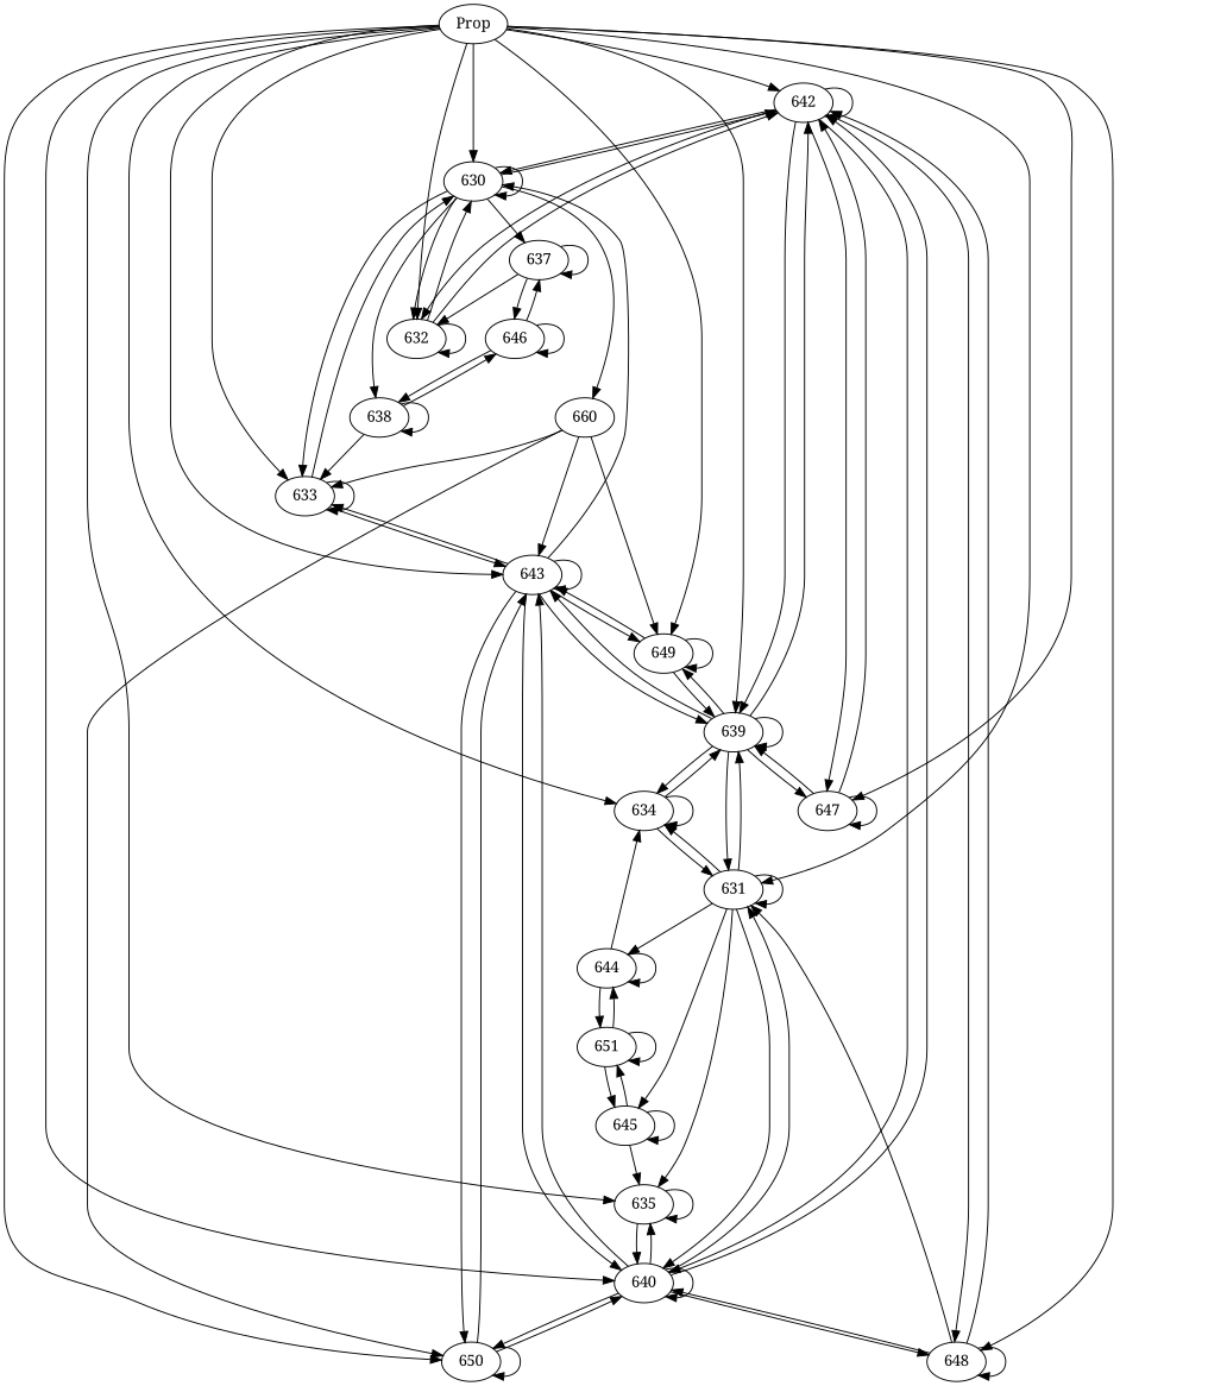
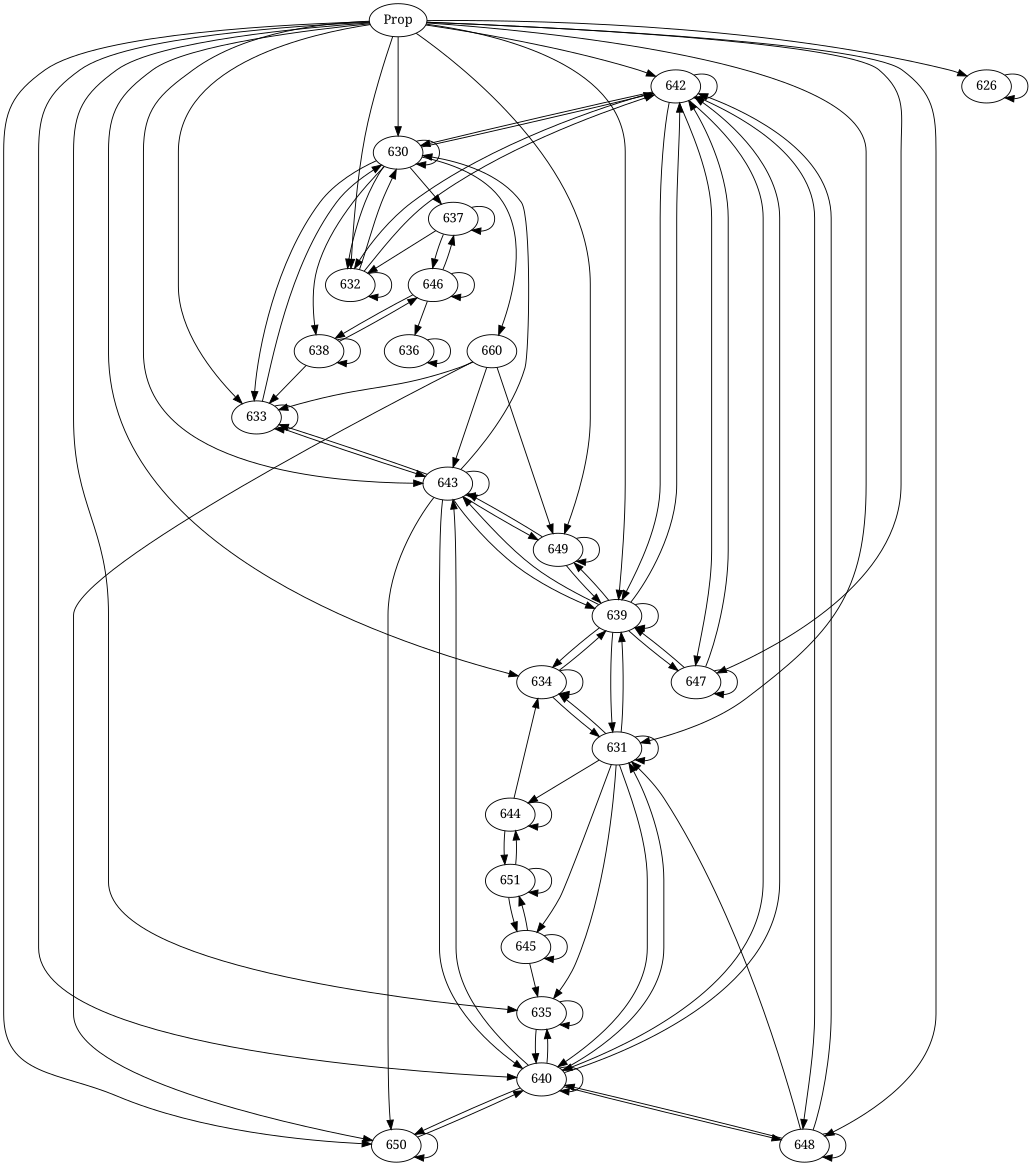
  digraph {
    fontname="Noto Serif"
    node [fontname="Noto Serif"]
    edge [fontname="Noto Serif"]
    Prop
    642
    649
    635
    650
    633
    631
    643
    630
    632
+   626
    634
    647
    639
    648
    640
    645
    644
    638
    660
    637
    651
    646
+   636
    Prop -> 642
    Prop -> 649
    Prop -> 635
    Prop -> 650
    Prop -> 633
    Prop -> 631
    Prop -> 643
    Prop -> 630
    Prop -> 632
+   Prop -> 626
    Prop -> 634
    Prop -> 647
    Prop -> 639
    Prop -> 648
    Prop -> 640
    642 -> 642
    642 -> 630
    642 -> 632
    642 -> 647
    642 -> 639
    642 -> 648
    642 -> 640
    649 -> 649
    649 -> 643
    649 -> 639
    635 -> 635
    635 -> 640
    650 -> 650
-   650 -> 643
    650 -> 640
    633 -> 633
    633 -> 643
    633 -> 630
    631 -> 635
    631 -> 631
    631 -> 634
    631 -> 639
    631 -> 640
    631 -> 645
    631 -> 644
    643 -> 649
    643 -> 650
    643 -> 633
    643 -> 643
    643 -> 630
    643 -> 639
    643 -> 640
    630 -> 642
    630 -> 633
    630 -> 630
    630 -> 632
    630 -> 638
    630 -> 660
    630 -> 637
    632 -> 642
    632 -> 630
    632 -> 632
+   626 -> 626
    634 -> 631
    634 -> 634
    634 -> 639
    647 -> 642
    647 -> 647
    647 -> 639
    639 -> 642
    639 -> 649
    639 -> 631
    639 -> 643
    639 -> 634
    639 -> 647
    639 -> 639
    648 -> 642
    648 -> 631
    648 -> 648
    648 -> 640
    640 -> 642
    640 -> 635
    640 -> 650
    640 -> 631
    640 -> 643
    640 -> 648
    640 -> 640
    645 -> 635
    645 -> 645
    645 -> 651
    644 -> 634
    644 -> 644
    644 -> 651
    638 -> 633
    638 -> 638
    638 -> 646
    660 -> 649
    660 -> 650
    660 -> 633
    660 -> 643
    637 -> 632
    637 -> 637
    637 -> 646
    651 -> 645
    651 -> 644
    651 -> 651
    646 -> 638
    646 -> 637
    646 -> 646
+   646 -> 636
+   636 -> 636
  }
